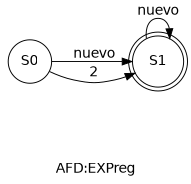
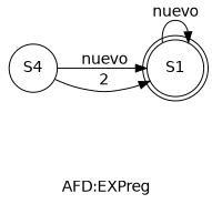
  digraph {
    label="AFD:EXPreg"
    rankdir=LR
    fontname="DejaVu Sans"
    node [fontname="DejaVu Sans"]
    edge [fontname="DejaVu Sans"]
    SI [fontcolor=white shape=none]
    S1 [shape=doublecircle]
-   S0 [shape=circle]
+   S0 [shape=circle label=S4]
    S1 -> S1 [label=nuevo]
    S0 -> S1 [label=nuevo]
    S0 -> S1 [label=2]
  }
